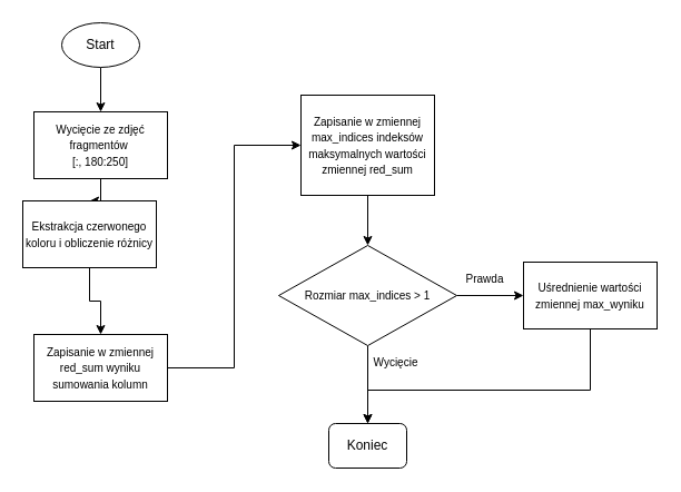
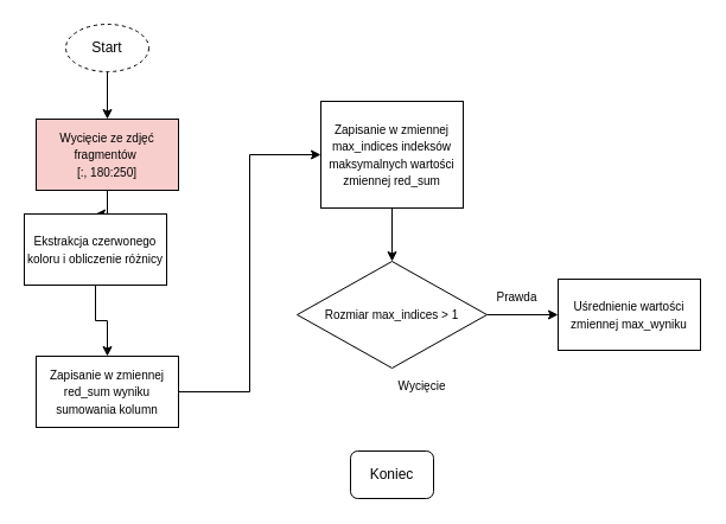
  <mxCell id="0" />
  <mxCell id="1" parent="0" />
  <mxCell id="2" style="edgeStyle=orthogonalEdgeStyle;rounded=0;orthogonalLoop=1;jettySize=auto;html=1;entryX=0.5;entryY=0;entryDx=0;entryDy=0;" parent="1" source="3" target="5" edge="1"><mxGeometry relative="1" as="geometry" /></mxCell>
- <mxCell id="3" value="&lt;font&gt;Start&lt;/font&gt;" style="ellipse;whiteSpace=wrap;html=1;" parent="1" vertex="1"><mxGeometry x="55" y="20" width="70" height="40" as="geometry" /></mxCell>
+ <mxCell id="3" value="&lt;font&gt;Start&lt;/font&gt;" style="ellipse;whiteSpace=wrap;html=1;dashed=1;" parent="1" vertex="1"><mxGeometry x="55" y="20" width="70" height="40" as="geometry" /></mxCell>
  <mxCell id="4" style="edgeStyle=orthogonalEdgeStyle;rounded=0;orthogonalLoop=1;jettySize=auto;html=1;entryX=0.5;entryY=0;entryDx=0;entryDy=0;" parent="1" source="5" target="7" edge="1"><mxGeometry relative="1" as="geometry" /></mxCell>
- <mxCell id="5" value="&lt;div&gt;&lt;font style=&quot;font-size: 10px;&quot;&gt;Wycięcie ze zdjęć fragmentów&amp;nbsp;&lt;/font&gt;&lt;/div&gt;&lt;div&gt;&lt;font style=&quot;font-size: 10px;&quot;&gt;[:, 180:250]&lt;/font&gt;&lt;/div&gt;" style="rounded=0;whiteSpace=wrap;html=1;" parent="1" vertex="1"><mxGeometry x="30" y="100" width="120" height="60" as="geometry" /></mxCell>
+ <mxCell id="5" value="&lt;div&gt;&lt;font style=&quot;font-size: 10px;&quot;&gt;Wycięcie ze zdjęć fragmentów&amp;nbsp;&lt;/font&gt;&lt;/div&gt;&lt;div&gt;&lt;font style=&quot;font-size: 10px;&quot;&gt;[:, 180:250]&lt;/font&gt;&lt;/div&gt;" style="rounded=0;whiteSpace=wrap;html=1;fillColor=#f8cecc;" parent="1" vertex="1"><mxGeometry x="30" y="100" width="120" height="60" as="geometry" /></mxCell>
  <mxCell id="6" style="edgeStyle=orthogonalEdgeStyle;rounded=0;orthogonalLoop=1;jettySize=auto;html=1;entryX=0.5;entryY=0;entryDx=0;entryDy=0;exitX=0.5;exitY=1;exitDx=0;exitDy=0;" parent="1" source="7" target="9" edge="1"><mxGeometry relative="1" as="geometry" /></mxCell>
  <mxCell id="7" value="&lt;div&gt;&lt;font style=&quot;font-size: 10px;&quot;&gt;Ekstrakcja czerwonego koloru i obliczenie różnicy&lt;/font&gt;&lt;/div&gt;" style="rounded=0;whiteSpace=wrap;html=1;" parent="1" vertex="1"><mxGeometry x="20" y="180" width="120" height="60" as="geometry" /></mxCell>
  <mxCell id="8" style="edgeStyle=orthogonalEdgeStyle;rounded=0;orthogonalLoop=1;jettySize=auto;html=1;entryX=0;entryY=0.5;entryDx=0;entryDy=0;" parent="1" source="9" target="16" edge="1"><mxGeometry relative="1" as="geometry" /></mxCell>
  <mxCell id="9" value="&lt;font style=&quot;font-size: 10px;&quot;&gt;Zapisanie w zmiennej red_sum&lt;/font&gt;&lt;font style=&quot;font-size: 10px;&quot;&gt; wyniku sumowania kolumn &lt;br&gt;&lt;/font&gt;" style="rounded=0;whiteSpace=wrap;html=1;" parent="1" vertex="1"><mxGeometry x="30" y="300" width="120" height="60" as="geometry" /></mxCell>
- <mxCell id="10" style="edgeStyle=orthogonalEdgeStyle;rounded=0;orthogonalLoop=1;jettySize=auto;html=1;entryX=0.5;entryY=0;entryDx=0;entryDy=0;exitX=0.5;exitY=1;exitDx=0;exitDy=0;" parent="1" source="14" target="11" edge="1"><mxGeometry relative="1" as="geometry"><mxPoint x="90" y="530" as="sourcePoint" /></mxGeometry></mxCell>
  <mxCell id="11" value="Koniec" style="whiteSpace=wrap;html=1;rounded=1;" parent="1" vertex="1"><mxGeometry x="295" y="380" width="70" height="40" as="geometry" /></mxCell>
  <mxCell id="12" value="&lt;font style=&quot;font-size: 10px;&quot;&gt;Wycięcie&lt;/font&gt;" style="text;html=1;align=center;verticalAlign=middle;resizable=0;points=[];autosize=1;strokeColor=none;fillColor=none;" parent="1" vertex="1"><mxGeometry x="330" y="310" width="50" height="30" as="geometry" /></mxCell>
  <mxCell id="13" style="edgeStyle=orthogonalEdgeStyle;rounded=0;orthogonalLoop=1;jettySize=auto;html=1;entryX=0;entryY=0.5;entryDx=0;entryDy=0;" parent="1" source="14" target="18" edge="1"><mxGeometry relative="1" as="geometry" /></mxCell>
  <mxCell id="14" value="&lt;font style=&quot;font-size: 10px;&quot;&gt;Rozmiar max_indices &amp;gt; 1&lt;/font&gt;" style="rhombus;whiteSpace=wrap;html=1;" parent="1" vertex="1"><mxGeometry x="250" y="220" width="160" height="90" as="geometry" /></mxCell>
  <mxCell id="15" style="edgeStyle=orthogonalEdgeStyle;rounded=0;orthogonalLoop=1;jettySize=auto;html=1;entryX=0.5;entryY=0;entryDx=0;entryDy=0;" parent="1" source="16" target="14" edge="1"><mxGeometry relative="1" as="geometry" /></mxCell>
  <mxCell id="16" value="&lt;font style=&quot;font-size: 10px;&quot;&gt;Zapisanie w zmiennej max_indices&lt;/font&gt;&lt;font style=&quot;font-size: 10px;&quot;&gt; indeksów maksymalnych wartości zmiennej red_sum&lt;br&gt;&lt;/font&gt;" style="rounded=0;whiteSpace=wrap;html=1;" parent="1" vertex="1"><mxGeometry x="270" y="85" width="120" height="90" as="geometry" /></mxCell>
- <mxCell id="17" style="edgeStyle=orthogonalEdgeStyle;rounded=0;orthogonalLoop=1;jettySize=auto;html=1;entryX=0.5;entryY=0;entryDx=0;entryDy=0;" parent="1" source="18" target="11" edge="1"><mxGeometry relative="1" as="geometry"><Array as="points"><mxPoint x="530" y="350" /><mxPoint x="330" y="350" /></Array></mxGeometry></mxCell>
  <mxCell id="18" value="&lt;font style=&quot;font-size: 10px;&quot;&gt;Uśrednienie wartości zmiennej max_wyniku&lt;br&gt;&lt;/font&gt;" style="rounded=0;whiteSpace=wrap;html=1;" parent="1" vertex="1"><mxGeometry x="470" y="235" width="120" height="60" as="geometry" /></mxCell>
  <mxCell id="19" value="&lt;font style=&quot;font-size: 10px;&quot;&gt;Prawda&lt;/font&gt;" style="text;html=1;align=center;verticalAlign=middle;resizable=0;points=[];autosize=1;strokeColor=none;fillColor=none;" parent="1" vertex="1"><mxGeometry x="405" y="235" width="60" height="30" as="geometry" /></mxCell>
